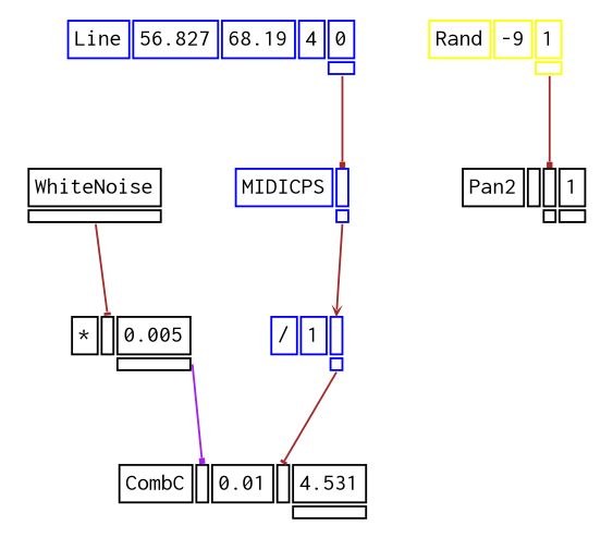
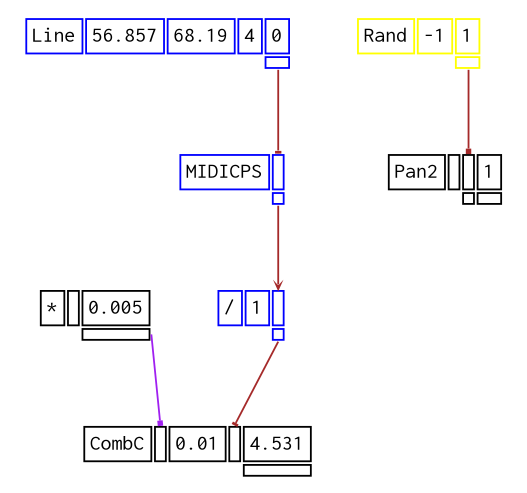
  digraph {
    splines=false
    node [color=black fontname=Courier fontsize=12 shape=plaintext]
    edge [arrowhead=tee arrowsize=0.25 color=brown headport=i_0 tailport=o_0]
-   n1 [label=<<TABLE BORDER="0" CELLBORDER="1"><TR><TD>WhiteNoise</TD></TR><TR><TD PORT="o_0" ID="u_0:o_0"></TD></TR></TABLE>>]
    n2 [label=<<TABLE BORDER="0" CELLBORDER="1"><TR><TD>*</TD><TD PORT="i_0" ID="u_2:i_0"></TD><TD ID="u_2:K_1">0.005</TD></TR><TR><TD BORDER="0"></TD><TD BORDER="0"></TD><TD PORT="o_0" ID="u_2:o_0"></TD></TR></TABLE>>]
    n3 [label=<<TABLE BORDER="0" CELLBORDER="1"><TR><TD>CombC</TD><TD PORT="i_0" ID="u_13:i_0"></TD><TD ID="u_13:K_1">0.01</TD><TD PORT="i_2" ID="u_13:i_2"></TD><TD ID="u_13:K_3">4.531</TD></TR><TR><TD BORDER="0"></TD><TD BORDER="0"></TD><TD BORDER="0"></TD><TD BORDER="0"></TD><TD PORT="o_0" ID="u_13:o_0"></TD></TR></TABLE>>]
-   n4 [color=blue label=<<TABLE BORDER="0" CELLBORDER="1"><TR><TD>Line</TD><TD ID="u_9:K_0">56.827</TD><TD ID="u_9:K_1">68.19</TD><TD ID="u_9:K_2">4</TD><TD ID="u_9:K_3">0</TD></TR><TR><TD BORDER="0"></TD><TD BORDER="0"></TD><TD BORDER="0"></TD><TD BORDER="0"></TD><TD PORT="o_0" ID="u_9:o_0"></TD></TR></TABLE>>]
+   n4 [color=blue label=<<TABLE BORDER="0" CELLBORDER="1"><TR><TD>Line</TD><TD ID="u_9:K_0">56.857</TD><TD ID="u_9:K_1">68.19</TD><TD ID="u_9:K_2">4</TD><TD ID="u_9:K_3">0</TD></TR><TR><TD BORDER="0"></TD><TD BORDER="0"></TD><TD BORDER="0"></TD><TD BORDER="0"></TD><TD PORT="o_0" ID="u_9:o_0"></TD></TR></TABLE>>]
    n5 [color=blue label=<<TABLE BORDER="0" CELLBORDER="1"><TR><TD>MIDICPS</TD><TD PORT="i_0" ID="u_10:i_0"></TD></TR><TR><TD BORDER="0"></TD><TD PORT="o_0" ID="u_10:o_0"></TD></TR></TABLE>>]
    n6 [color=blue label=<<TABLE BORDER="0" CELLBORDER="1"><TR><TD>/</TD><TD ID="u_11:K_0">1</TD><TD PORT="i_1" ID="u_11:i_1"></TD></TR><TR><TD BORDER="0"></TD><TD BORDER="0"></TD><TD PORT="o_0" ID="u_11:o_0"></TD></TR></TABLE>>]
    n7 [label=<<TABLE BORDER="0" CELLBORDER="1"><TR><TD>Pan2</TD><TD PORT="i_0" ID="u_16:i_0"></TD><TD PORT="i_1" ID="u_16:i_1"></TD><TD ID="u_16:K_2">1</TD></TR><TR><TD BORDER="0"></TD><TD BORDER="0"></TD><TD PORT="o_0" ID="u_16:o_0"></TD><TD PORT="o_1" ID="u_16:o_1"></TD></TR></TABLE>>]
-   n8 [color=yellow label=<<TABLE BORDER="0" CELLBORDER="1"><TR><TD>Rand</TD><TD ID="u_15:K_0">-9</TD><TD ID="u_15:K_1">1</TD></TR><TR><TD BORDER="0"></TD><TD BORDER="0"></TD><TD PORT="o_0" ID="u_15:o_0"></TD></TR></TABLE>>]
-   n1 -> n2
+   n8 [color=yellow label=<<TABLE BORDER="0" CELLBORDER="1"><TR><TD>Rand</TD><TD ID="u_15:K_0">-1</TD><TD ID="u_15:K_1">1</TD></TR><TR><TD BORDER="0"></TD><TD BORDER="0"></TD><TD PORT="o_0" ID="u_15:o_0"></TD></TR></TABLE>>]
    n2 -> n3 [arrowhead=box color=purple]
-   n4 -> n5 [arrowhead=box]
+   n4 -> n5
    n5 -> n6 [arrowhead=vee headport=i_1]
    n6 -> n3 [headport=i_2]
    n8 -> n7 [arrowhead=box headport=i_1]
  }
